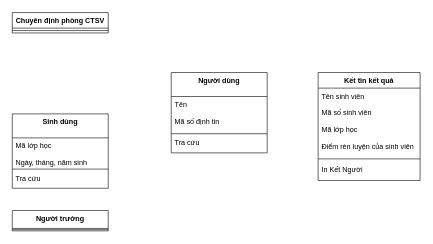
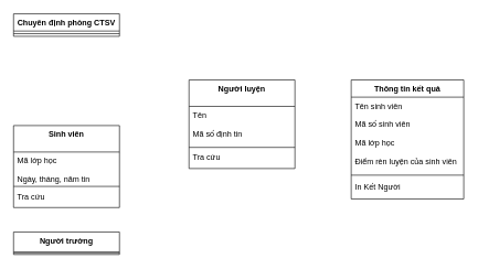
  <mxCell id="0" />
  <mxCell id="1" parent="0" />
- <mxCell id="2" value="Sinh dùng" style="swimlane;fontStyle=1;align=center;verticalAlign=top;childLayout=stackLayout;horizontal=1;startSize=40;horizontalStack=0;resizeParent=1;resizeParentMax=0;resizeLast=0;collapsible=1;marginBottom=0;" parent="1" vertex="1"><mxGeometry x="20" y="189" width="160" height="124" as="geometry" /></mxCell>
- <mxCell id="3" value="Mã lớp học&#10;&#10;Ngày, tháng, năm sinh" style="text;strokeColor=none;fillColor=none;align=left;verticalAlign=top;spacingLeft=4;spacingRight=4;overflow=hidden;rotatable=0;points=[[0,0.5],[1,0.5]];portConstraint=eastwest;" parent="2" vertex="1"><mxGeometry y="40" width="160" height="50" as="geometry" /></mxCell>
+ <mxCell id="2" value="Sinh viên" style="swimlane;fontStyle=1;align=center;verticalAlign=top;childLayout=stackLayout;horizontal=1;startSize=40;horizontalStack=0;resizeParent=1;resizeParentMax=0;resizeLast=0;collapsible=1;marginBottom=0;" parent="1" vertex="1"><mxGeometry x="20" y="189" width="160" height="124" as="geometry" /></mxCell>
+ <mxCell id="3" value="Mã lớp học&#10;&#10;Ngày, tháng, năm tin" style="text;strokeColor=none;fillColor=none;align=left;verticalAlign=top;spacingLeft=4;spacingRight=4;overflow=hidden;rotatable=0;points=[[0,0.5],[1,0.5]];portConstraint=eastwest;" parent="2" vertex="1"><mxGeometry y="40" width="160" height="50" as="geometry" /></mxCell>
  <mxCell id="4" value="" style="line;strokeWidth=1;fillColor=none;align=left;verticalAlign=middle;spacingTop=-1;spacingLeft=3;spacingRight=3;rotatable=0;labelPosition=right;points=[];portConstraint=eastwest;" parent="2" vertex="1"><mxGeometry y="90" width="160" height="4" as="geometry" /></mxCell>
  <mxCell id="5" value="Tra cứu" style="text;strokeColor=none;fillColor=none;align=left;verticalAlign=top;spacingLeft=4;spacingRight=4;overflow=hidden;rotatable=0;points=[[0,0.5],[1,0.5]];portConstraint=eastwest;" parent="2" vertex="1"><mxGeometry y="94" width="160" height="30" as="geometry" /></mxCell>
  <mxCell id="6" value="Người trưởng" style="swimlane;fontStyle=1;align=center;verticalAlign=top;childLayout=stackLayout;horizontal=1;startSize=30;horizontalStack=0;resizeParent=1;resizeParentMax=0;resizeLast=0;collapsible=1;marginBottom=0;" parent="1" vertex="1"><mxGeometry x="20" y="350" width="160" height="34" as="geometry" /></mxCell>
  <mxCell id="7" value="" style="line;strokeWidth=1;fillColor=none;align=left;verticalAlign=middle;spacingTop=-1;spacingLeft=3;spacingRight=3;rotatable=0;labelPosition=right;points=[];portConstraint=eastwest;" parent="6" vertex="1"><mxGeometry y="30" width="160" height="4" as="geometry" /></mxCell>
- <mxCell id="8" value="Kết tin kết quả" style="swimlane;fontStyle=1;align=center;verticalAlign=top;childLayout=stackLayout;horizontal=1;startSize=26;horizontalStack=0;resizeParent=1;resizeParentMax=0;resizeLast=0;collapsible=1;marginBottom=0;" vertex="1" parent="1"><mxGeometry x="530" y="120" width="170" height="180" as="geometry" /></mxCell>
+ <mxCell id="8" value="Thông tin kết quả" style="swimlane;fontStyle=1;align=center;verticalAlign=top;childLayout=stackLayout;horizontal=1;startSize=26;horizontalStack=0;resizeParent=1;resizeParentMax=0;resizeLast=0;collapsible=1;marginBottom=0;" vertex="1" parent="1"><mxGeometry x="530" y="120" width="170" height="180" as="geometry" /></mxCell>
  <mxCell id="9" value="Tên sinh viên&#10;&#10;Mã số sinh viên&#10;&#10;Mã lớp học&#10;&#10;Điểm rèn luyện của sinh viên" style="text;strokeColor=none;fillColor=none;align=left;verticalAlign=top;spacingLeft=4;spacingRight=4;overflow=hidden;rotatable=0;points=[[0,0.5],[1,0.5]];portConstraint=eastwest;" vertex="1" parent="8"><mxGeometry y="26" width="170" height="114" as="geometry" /></mxCell>
  <mxCell id="10" value="" style="line;strokeWidth=1;fillColor=none;align=left;verticalAlign=middle;spacingTop=-1;spacingLeft=3;spacingRight=3;rotatable=0;labelPosition=right;points=[];portConstraint=eastwest;" vertex="1" parent="8"><mxGeometry y="140" width="170" height="8" as="geometry" /></mxCell>
  <mxCell id="11" value="In Kết Người" style="text;strokeColor=none;fillColor=none;align=left;verticalAlign=top;spacingLeft=4;spacingRight=4;overflow=hidden;rotatable=0;points=[[0,0.5],[1,0.5]];portConstraint=eastwest;" vertex="1" parent="8"><mxGeometry y="148" width="170" height="32" as="geometry" /></mxCell>
  <mxCell id="12" value="Chuyên định phòng CTSV" style="swimlane;fontStyle=1;align=center;verticalAlign=top;childLayout=stackLayout;horizontal=1;startSize=26;horizontalStack=0;resizeParent=1;resizeParentMax=0;resizeLast=0;collapsible=1;marginBottom=0;" vertex="1" parent="1"><mxGeometry x="20" y="20" width="160" height="34" as="geometry" /></mxCell>
  <mxCell id="13" value="" style="line;strokeWidth=1;fillColor=none;align=left;verticalAlign=middle;spacingTop=-1;spacingLeft=3;spacingRight=3;rotatable=0;labelPosition=right;points=[];portConstraint=eastwest;" vertex="1" parent="12"><mxGeometry y="26" width="160" height="8" as="geometry" /></mxCell>
- <mxCell id="14" value="Người dùng" style="swimlane;fontStyle=1;align=center;verticalAlign=top;childLayout=stackLayout;horizontal=1;startSize=40;horizontalStack=0;resizeParent=1;resizeParentMax=0;resizeLast=0;collapsible=1;marginBottom=0;" vertex="1" parent="1"><mxGeometry x="285" y="120" width="160" height="134" as="geometry" /></mxCell>
+ <mxCell id="14" value="Người luyện" style="swimlane;fontStyle=1;align=center;verticalAlign=top;childLayout=stackLayout;horizontal=1;startSize=40;horizontalStack=0;resizeParent=1;resizeParentMax=0;resizeLast=0;collapsible=1;marginBottom=0;" vertex="1" parent="1"><mxGeometry x="285" y="120" width="160" height="134" as="geometry" /></mxCell>
  <mxCell id="15" value="Tên &#10;&#10;Mã số định tin" style="text;strokeColor=none;fillColor=none;align=left;verticalAlign=top;spacingLeft=4;spacingRight=4;overflow=hidden;rotatable=0;points=[[0,0.5],[1,0.5]];portConstraint=eastwest;" vertex="1" parent="14"><mxGeometry y="40" width="160" height="60" as="geometry" /></mxCell>
  <mxCell id="16" value="" style="line;strokeWidth=1;fillColor=none;align=left;verticalAlign=middle;spacingTop=-1;spacingLeft=3;spacingRight=3;rotatable=0;labelPosition=right;points=[];portConstraint=eastwest;" vertex="1" parent="14"><mxGeometry y="100" width="160" height="4" as="geometry" /></mxCell>
  <mxCell id="17" value="Tra cứu" style="text;strokeColor=none;fillColor=none;align=left;verticalAlign=top;spacingLeft=4;spacingRight=4;overflow=hidden;rotatable=0;points=[[0,0.5],[1,0.5]];portConstraint=eastwest;" vertex="1" parent="14"><mxGeometry y="104" width="160" height="30" as="geometry" /></mxCell>
